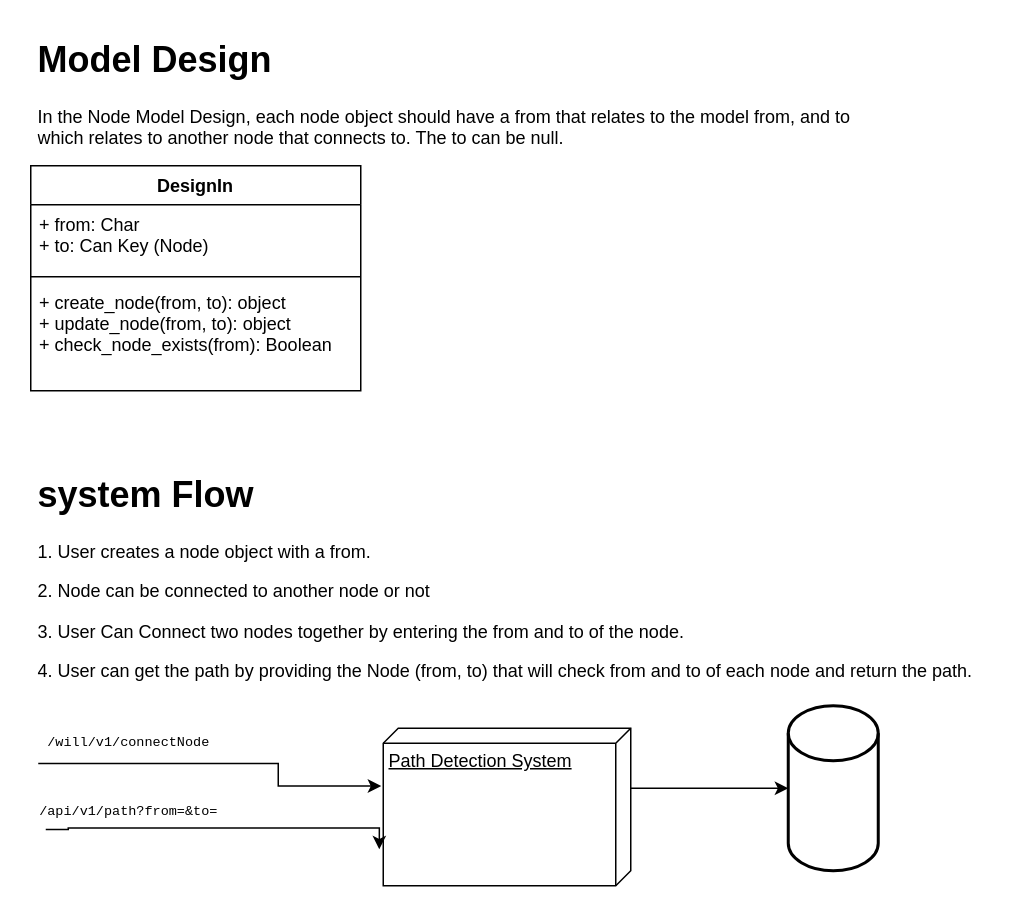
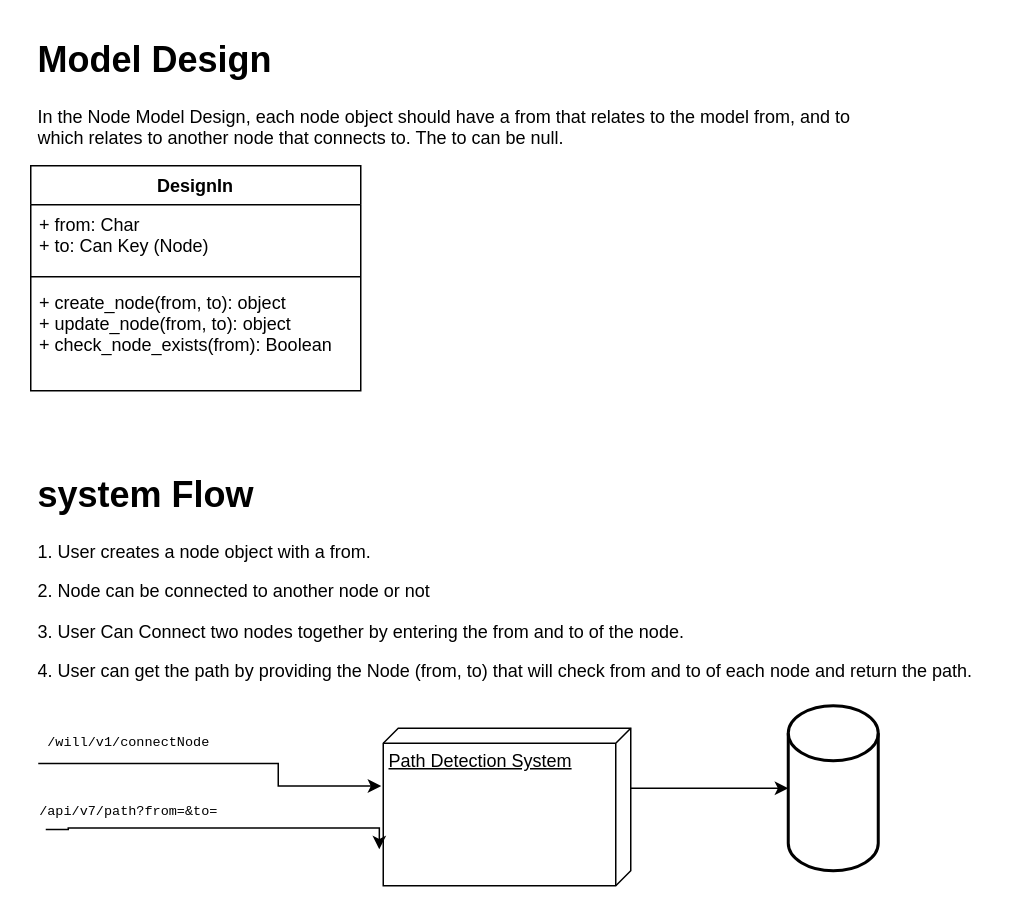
  <mxCell id="0" />
  <mxCell id="1" parent="0" />
  <mxCell id="2" value="" style="group" vertex="1" connectable="0" parent="1"><mxGeometry x="20" width="570" height="240" as="geometry" y="20" /></mxCell>
  <mxCell id="3" value="DesignIn" style="swimlane;fontStyle=1;align=center;verticalAlign=top;childLayout=stackLayout;horizontal=1;startSize=26;horizontalStack=0;resizeParent=1;resizeParentMax=0;resizeLast=0;collapsible=1;marginBottom=0;" vertex="1" parent="2"><mxGeometry y="90" width="220" height="150" as="geometry" /></mxCell>
  <mxCell id="4" value="+ from: Char&#10;+ to: Can Key (Node)" style="text;strokeColor=none;fillColor=none;align=left;verticalAlign=top;spacingLeft=4;spacingRight=4;overflow=hidden;rotatable=0;points=[[0,0.5],[1,0.5]];portConstraint=eastwest;" vertex="1" parent="3"><mxGeometry y="26" width="220" height="44" as="geometry" /></mxCell>
  <mxCell id="5" value="" style="line;strokeWidth=1;fillColor=none;align=left;verticalAlign=middle;spacingTop=-1;spacingLeft=3;spacingRight=3;rotatable=0;labelPosition=right;points=[];portConstraint=eastwest;" vertex="1" parent="3"><mxGeometry y="70" width="220" height="8" as="geometry" /></mxCell>
  <mxCell id="6" value="+ create_node(from, to): object&#10;+ update_node(from, to): object&#10;+ check_node_exists(from): Boolean" style="text;strokeColor=none;fillColor=none;align=left;verticalAlign=top;spacingLeft=4;spacingRight=4;overflow=hidden;rotatable=0;points=[[0,0.5],[1,0.5]];portConstraint=eastwest;" vertex="1" parent="3"><mxGeometry y="78" width="220" height="72" as="geometry" /></mxCell>
  <mxCell id="7" value="&lt;h1&gt;Model Design&lt;/h1&gt;&lt;p&gt;In the Node Model Design, each node object should have a&amp;nbsp;&lt;span&gt;from&lt;/span&gt;&amp;nbsp;that relates to the model&amp;nbsp;&lt;span&gt;from&lt;/span&gt;, and to which relates to another node that connects to. The to can be null.&lt;/p&gt;" style="text;html=1;strokeColor=none;fillColor=none;spacing=5;spacingTop=-20;whiteSpace=wrap;overflow=hidden;rounded=0;align=left;" vertex="1" parent="2"><mxGeometry width="570" height="80" as="geometry" /></mxCell>
  <mxCell id="8" value="&lt;h1&gt;system Flow&lt;/h1&gt;&lt;p&gt;1. User creates a node object with a&amp;nbsp;&lt;span&gt;from&lt;/span&gt;.&lt;/p&gt;&lt;p&gt;2. Node can be connected to another node or not&lt;/p&gt;&lt;p&gt;3. User Can Connect two nodes together by entering the&amp;nbsp;&lt;span&gt;from&lt;/span&gt;&amp;nbsp;and to of the node.&lt;/p&gt;&lt;p&gt;4. User can get the path by providing the Node (from, to) that will check from and to of each node and return the path.&lt;/p&gt;" style="text;html=1;strokeColor=none;fillColor=none;spacing=5;spacingTop=-20;whiteSpace=wrap;overflow=hidden;rounded=0;align=left;" vertex="1" parent="1"><mxGeometry x="20" y="310" width="640" height="150" as="geometry" /></mxCell>
  <mxCell id="9" value="" style="strokeWidth=2;html=1;shape=mxgraph.flowchart.database;whiteSpace=wrap;fillColor=none;gradientColor=none;align=left;" vertex="1" parent="1"><mxGeometry x="525" y="470" width="60" height="110" as="geometry" /></mxCell>
  <mxCell id="10" style="edgeStyle=orthogonalEdgeStyle;rounded=0;orthogonalLoop=1;jettySize=auto;html=1;entryX=0;entryY=0.5;entryDx=0;entryDy=0;entryPerimeter=0;" edge="1" parent="1" source="11" target="9"><mxGeometry relative="1" as="geometry"><mxPoint x="485" y="522.5" as="targetPoint" /><Array as="points"><mxPoint x="525" y="525.5" /></Array></mxGeometry></mxCell>
  <mxCell id="11" value="Path Detection System" style="verticalAlign=top;align=left;spacingTop=8;spacingLeft=2;spacingRight=12;shape=cube;size=10;direction=south;fontStyle=4;html=1;fillColor=none;gradientColor=none;" vertex="1" parent="1"><mxGeometry x="255" y="485" width="165" height="105" as="geometry" /></mxCell>
  <mxCell id="12" value="" style="group" vertex="1" connectable="0" parent="1"><mxGeometry x="25" y="495" width="120" height="24.5" as="geometry" /></mxCell>
  <mxCell id="13" style="edgeStyle=orthogonalEdgeStyle;rounded=0;orthogonalLoop=1;jettySize=auto;html=1;entryX=0.367;entryY=1.008;entryDx=0;entryDy=0;entryPerimeter=0;" edge="1" parent="12" target="11"><mxGeometry relative="1" as="geometry"><mxPoint y="13.5" as="sourcePoint" /><mxPoint x="220" y="25.5" as="targetPoint" /><Array as="points"><mxPoint y="14" /><mxPoint x="160" y="14" /></Array></mxGeometry></mxCell>
  <mxCell id="14" value="&lt;font face=&quot;Courier New&quot; style=&quot;font-size: 9px&quot;&gt;/will/v1/connectNode&lt;/font&gt;" style="text;html=1;align=center;verticalAlign=middle;resizable=0;points=[];autosize=1;strokeColor=none;" vertex="1" parent="12"><mxGeometry y="-12.5" width="120" height="20" as="geometry" /></mxCell>
  <mxCell id="15" value="" style="group" vertex="1" connectable="0" parent="1"><mxGeometry x="25" y="528.5" width="125" height="24.5" as="geometry" /></mxCell>
- <mxCell id="16" value="&lt;font face=&quot;Courier New&quot; style=&quot;font-size: 9px&quot;&gt;/api/v1/path?from=&amp;amp;to=&lt;/font&gt;" style="text;html=1;align=center;verticalAlign=middle;resizable=0;points=[];autosize=1;strokeColor=none;" vertex="1" parent="15"><mxGeometry x="-5" width="130" height="20" as="geometry" /></mxCell>
+ <mxCell id="16" value="&lt;font face=&quot;Courier New&quot; style=&quot;font-size: 9px&quot;&gt;/api/v7/path?from=&amp;amp;to=&lt;/font&gt;" style="text;html=1;align=center;verticalAlign=middle;resizable=0;points=[];autosize=1;strokeColor=none;" vertex="1" parent="15"><mxGeometry x="-5" width="130" height="20" as="geometry" /></mxCell>
  <mxCell id="17" style="edgeStyle=orthogonalEdgeStyle;rounded=0;orthogonalLoop=1;jettySize=auto;html=1;entryX=0.769;entryY=1.016;entryDx=0;entryDy=0;entryPerimeter=0;" edge="1" parent="1" target="11"><mxGeometry relative="1" as="geometry"><mxPoint x="30" y="552.5" as="sourcePoint" /><mxPoint x="175" y="551.53" as="targetPoint" /><Array as="points"><mxPoint x="45" y="551.5" /><mxPoint x="252" y="551.5" /></Array></mxGeometry></mxCell>
